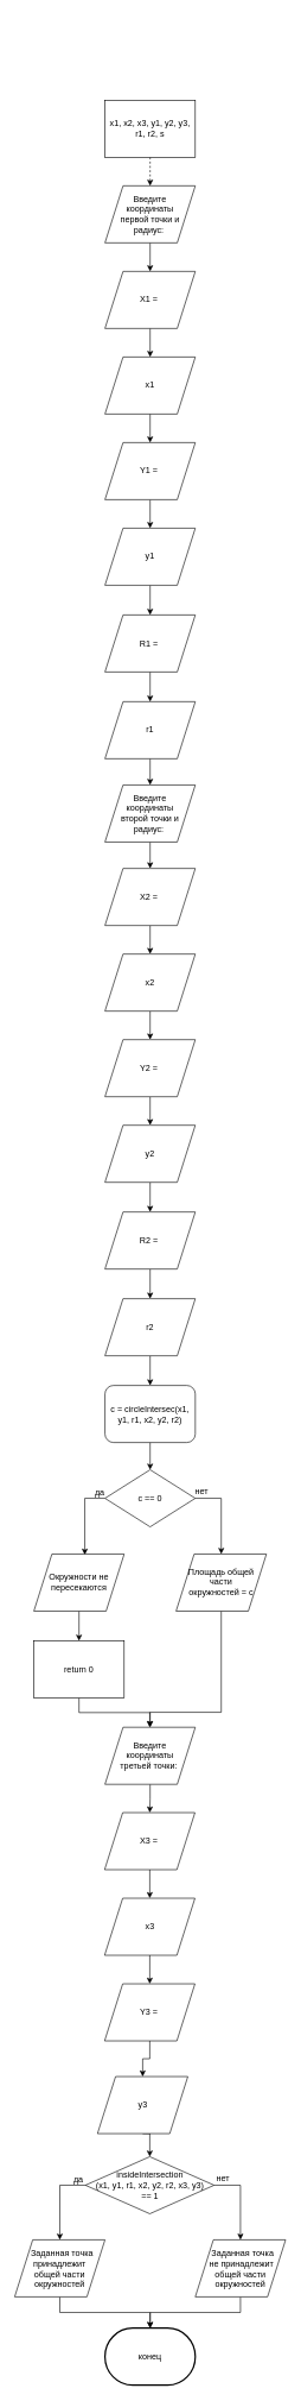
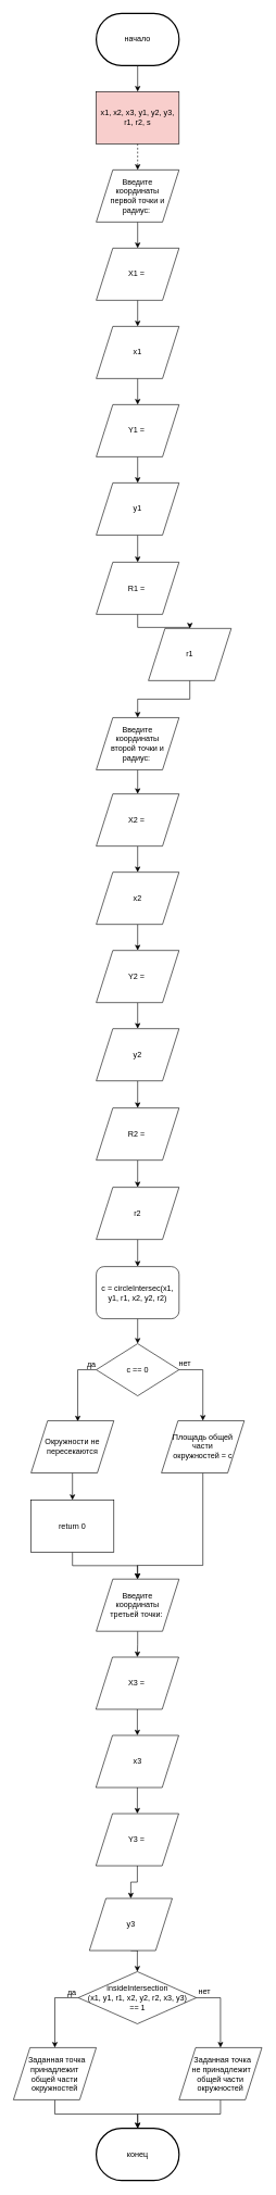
  <mxCell id="0" />
  <mxCell id="1" parent="0" />
+ <mxCell id="2" style="edgeStyle=orthogonalEdgeStyle;rounded=0;orthogonalLoop=1;jettySize=auto;html=1;exitX=0.5;exitY=1;exitDx=0;exitDy=0;exitPerimeter=0;entryX=0.5;entryY=0;entryDx=0;entryDy=0;" edge="1" parent="1" source="3" target="5"><mxGeometry relative="1" as="geometry" /></mxCell>
+ <mxCell id="3" value="начало" style="strokeWidth=2;html=1;shape=mxgraph.flowchart.terminator;whiteSpace=wrap;" vertex="1" parent="1"><mxGeometry x="147" width="127" height="80" as="geometry" y="20" /></mxCell>
  <mxCell id="4" style="edgeStyle=orthogonalEdgeStyle;rounded=0;orthogonalLoop=1;jettySize=auto;html=1;exitX=0.5;exitY=1;exitDx=0;exitDy=0;entryX=0.5;entryY=0;entryDx=0;entryDy=0;dashed=1;" edge="1" parent="1" source="5" target="7"><mxGeometry relative="1" as="geometry" /></mxCell>
- <mxCell id="5" value="x1, x2, x3, y1, y2, y3, r1, r2, s" style="rounded=0;whiteSpace=wrap;html=1;" vertex="1" parent="1"><mxGeometry x="147" y="140" width="127" height="80" as="geometry" /></mxCell>
+ <mxCell id="5" value="x1, x2, x3, y1, y2, y3, r1, r2, s" style="rounded=0;whiteSpace=wrap;html=1;fillColor=#f8cecc;" vertex="1" parent="1"><mxGeometry x="147" y="140" width="127" height="80" as="geometry" /></mxCell>
  <mxCell id="6" style="edgeStyle=orthogonalEdgeStyle;rounded=0;orthogonalLoop=1;jettySize=auto;html=1;exitX=0.5;exitY=1;exitDx=0;exitDy=0;entryX=0.5;entryY=0;entryDx=0;entryDy=0;" edge="1" parent="1" source="7" target="9"><mxGeometry relative="1" as="geometry" /></mxCell>
  <mxCell id="7" value="Введите &lt;br&gt;координаты &lt;br&gt;первой точки и радиус:&amp;nbsp;" style="shape=parallelogram;perimeter=parallelogramPerimeter;whiteSpace=wrap;html=1;" vertex="1" parent="1"><mxGeometry x="147" y="260" width="127" height="80" as="geometry" /></mxCell>
  <mxCell id="8" style="edgeStyle=orthogonalEdgeStyle;rounded=0;orthogonalLoop=1;jettySize=auto;html=1;exitX=0.5;exitY=1;exitDx=0;exitDy=0;entryX=0.5;entryY=0;entryDx=0;entryDy=0;" edge="1" parent="1" source="9" target="11"><mxGeometry relative="1" as="geometry" /></mxCell>
  <mxCell id="9" value="X1 =&amp;nbsp;" style="shape=parallelogram;perimeter=parallelogramPerimeter;whiteSpace=wrap;html=1;" vertex="1" parent="1"><mxGeometry x="147" y="380" width="127" height="80" as="geometry" /></mxCell>
  <mxCell id="10" style="edgeStyle=orthogonalEdgeStyle;rounded=0;orthogonalLoop=1;jettySize=auto;html=1;exitX=0.5;exitY=1;exitDx=0;exitDy=0;entryX=0.5;entryY=0;entryDx=0;entryDy=0;" edge="1" parent="1" source="11" target="13"><mxGeometry relative="1" as="geometry" /></mxCell>
  <mxCell id="11" value="x1" style="shape=parallelogram;perimeter=parallelogramPerimeter;whiteSpace=wrap;html=1;" vertex="1" parent="1"><mxGeometry x="147" y="500" width="127" height="80" as="geometry" /></mxCell>
  <mxCell id="12" style="edgeStyle=orthogonalEdgeStyle;rounded=0;orthogonalLoop=1;jettySize=auto;html=1;exitX=0.5;exitY=1;exitDx=0;exitDy=0;" edge="1" parent="1" source="13" target="21"><mxGeometry relative="1" as="geometry" /></mxCell>
  <mxCell id="13" value="Y1 =&amp;nbsp;" style="shape=parallelogram;perimeter=parallelogramPerimeter;whiteSpace=wrap;html=1;" vertex="1" parent="1"><mxGeometry x="147" y="620" width="127" height="80" as="geometry" /></mxCell>
  <mxCell id="14" style="edgeStyle=orthogonalEdgeStyle;rounded=0;orthogonalLoop=1;jettySize=auto;html=1;exitX=0.5;exitY=1;exitDx=0;exitDy=0;entryX=0.5;entryY=0;entryDx=0;entryDy=0;" edge="1" parent="1" source="15" target="23"><mxGeometry relative="1" as="geometry" /></mxCell>
  <mxCell id="15" value="Введите &lt;br&gt;координаты &lt;br&gt;второй точки и радиус:&amp;nbsp;" style="shape=parallelogram;perimeter=parallelogramPerimeter;whiteSpace=wrap;html=1;" vertex="1" parent="1"><mxGeometry x="147" y="1100" width="127" height="80" as="geometry" /></mxCell>
  <mxCell id="16" style="edgeStyle=orthogonalEdgeStyle;rounded=0;orthogonalLoop=1;jettySize=auto;html=1;exitX=0.5;exitY=1;exitDx=0;exitDy=0;entryX=0.5;entryY=0;entryDx=0;entryDy=0;" edge="1" parent="1" source="17" target="15"><mxGeometry relative="1" as="geometry" /></mxCell>
- <mxCell id="17" value="r1" style="shape=parallelogram;perimeter=parallelogramPerimeter;whiteSpace=wrap;html=1;" vertex="1" parent="1"><mxGeometry x="147" y="983.2" width="127" height="80" as="geometry" /></mxCell>
+ <mxCell id="17" value="r1" style="shape=parallelogram;perimeter=parallelogramPerimeter;whiteSpace=wrap;html=1;" vertex="1" parent="1"><mxGeometry x="227" y="963.2" width="127" height="80" as="geometry" /></mxCell>
  <mxCell id="18" style="edgeStyle=orthogonalEdgeStyle;rounded=0;orthogonalLoop=1;jettySize=auto;html=1;exitX=0.5;exitY=1;exitDx=0;exitDy=0;entryX=0.5;entryY=0;entryDx=0;entryDy=0;" edge="1" parent="1" source="19" target="17"><mxGeometry relative="1" as="geometry" /></mxCell>
  <mxCell id="19" value="R1 =&amp;nbsp;" style="shape=parallelogram;perimeter=parallelogramPerimeter;whiteSpace=wrap;html=1;" vertex="1" parent="1"><mxGeometry x="147" y="861.6" width="127" height="80" as="geometry" /></mxCell>
  <mxCell id="20" style="edgeStyle=orthogonalEdgeStyle;rounded=0;orthogonalLoop=1;jettySize=auto;html=1;exitX=0.5;exitY=1;exitDx=0;exitDy=0;entryX=0.5;entryY=0;entryDx=0;entryDy=0;" edge="1" parent="1" source="21" target="19"><mxGeometry relative="1" as="geometry" /></mxCell>
  <mxCell id="21" value="y1" style="shape=parallelogram;perimeter=parallelogramPerimeter;whiteSpace=wrap;html=1;" vertex="1" parent="1"><mxGeometry x="147" y="740" width="127" height="80" as="geometry" /></mxCell>
  <mxCell id="22" style="edgeStyle=orthogonalEdgeStyle;rounded=0;orthogonalLoop=1;jettySize=auto;html=1;exitX=0.5;exitY=1;exitDx=0;exitDy=0;entryX=0.5;entryY=0;entryDx=0;entryDy=0;" edge="1" parent="1" source="23" target="25"><mxGeometry relative="1" as="geometry" /></mxCell>
  <mxCell id="23" value="X2 =&amp;nbsp;" style="shape=parallelogram;perimeter=parallelogramPerimeter;whiteSpace=wrap;html=1;" vertex="1" parent="1"><mxGeometry x="147" y="1217" width="127" height="80" as="geometry" /></mxCell>
  <mxCell id="24" style="edgeStyle=orthogonalEdgeStyle;rounded=0;orthogonalLoop=1;jettySize=auto;html=1;exitX=0.5;exitY=1;exitDx=0;exitDy=0;entryX=0.5;entryY=0;entryDx=0;entryDy=0;" edge="1" parent="1" source="25" target="27"><mxGeometry relative="1" as="geometry" /></mxCell>
  <mxCell id="25" value="x2" style="shape=parallelogram;perimeter=parallelogramPerimeter;whiteSpace=wrap;html=1;" vertex="1" parent="1"><mxGeometry x="147" y="1337" width="127" height="80" as="geometry" /></mxCell>
  <mxCell id="26" style="edgeStyle=orthogonalEdgeStyle;rounded=0;orthogonalLoop=1;jettySize=auto;html=1;exitX=0.5;exitY=1;exitDx=0;exitDy=0;" edge="1" parent="1" source="27" target="33"><mxGeometry relative="1" as="geometry" /></mxCell>
  <mxCell id="27" value="Y2 =&amp;nbsp;" style="shape=parallelogram;perimeter=parallelogramPerimeter;whiteSpace=wrap;html=1;" vertex="1" parent="1"><mxGeometry x="147" y="1457" width="127" height="80" as="geometry" /></mxCell>
  <mxCell id="28" style="edgeStyle=orthogonalEdgeStyle;rounded=0;orthogonalLoop=1;jettySize=auto;html=1;exitX=0.5;exitY=1;exitDx=0;exitDy=0;" edge="1" parent="1" source="29" target="35"><mxGeometry relative="1" as="geometry" /></mxCell>
  <mxCell id="29" value="r2" style="shape=parallelogram;perimeter=parallelogramPerimeter;whiteSpace=wrap;html=1;" vertex="1" parent="1"><mxGeometry x="147" y="1820.2" width="127" height="80" as="geometry" /></mxCell>
  <mxCell id="30" style="edgeStyle=orthogonalEdgeStyle;rounded=0;orthogonalLoop=1;jettySize=auto;html=1;exitX=0.5;exitY=1;exitDx=0;exitDy=0;entryX=0.5;entryY=0;entryDx=0;entryDy=0;" edge="1" parent="1" source="31" target="29"><mxGeometry relative="1" as="geometry" /></mxCell>
  <mxCell id="31" value="R2 =&amp;nbsp;" style="shape=parallelogram;perimeter=parallelogramPerimeter;whiteSpace=wrap;html=1;" vertex="1" parent="1"><mxGeometry x="147" y="1698.6" width="127" height="80" as="geometry" /></mxCell>
  <mxCell id="32" style="edgeStyle=orthogonalEdgeStyle;rounded=0;orthogonalLoop=1;jettySize=auto;html=1;exitX=0.5;exitY=1;exitDx=0;exitDy=0;entryX=0.5;entryY=0;entryDx=0;entryDy=0;" edge="1" parent="1" source="33" target="31"><mxGeometry relative="1" as="geometry" /></mxCell>
  <mxCell id="33" value="y2" style="shape=parallelogram;perimeter=parallelogramPerimeter;whiteSpace=wrap;html=1;" vertex="1" parent="1"><mxGeometry x="147" y="1577" width="127" height="80" as="geometry" /></mxCell>
  <mxCell id="34" style="edgeStyle=orthogonalEdgeStyle;rounded=0;orthogonalLoop=1;jettySize=auto;html=1;exitX=0.5;exitY=1;exitDx=0;exitDy=0;entryX=0.5;entryY=0;entryDx=0;entryDy=0;" edge="1" parent="1" source="35" target="38"><mxGeometry relative="1" as="geometry" /></mxCell>
  <mxCell id="35" value="c = circleIntersec(x1, y1, r1, x2, y2, r2)" style="whiteSpace=wrap;html=1;rounded=1;" vertex="1" parent="1"><mxGeometry x="147" y="1941.8" width="127" height="80" as="geometry" /></mxCell>
  <mxCell id="36" style="edgeStyle=orthogonalEdgeStyle;rounded=0;orthogonalLoop=1;jettySize=auto;html=1;exitX=0;exitY=0.5;exitDx=0;exitDy=0;entryX=0.564;entryY=0.013;entryDx=0;entryDy=0;entryPerimeter=0;" edge="1" parent="1" source="38" target="40"><mxGeometry relative="1" as="geometry" /></mxCell>
  <mxCell id="37" style="edgeStyle=orthogonalEdgeStyle;rounded=0;orthogonalLoop=1;jettySize=auto;html=1;exitX=1;exitY=0.5;exitDx=0;exitDy=0;" edge="1" parent="1" source="38" target="45"><mxGeometry relative="1" as="geometry" /></mxCell>
  <mxCell id="38" value="c == 0" style="rhombus;whiteSpace=wrap;html=1;" vertex="1" parent="1"><mxGeometry x="147" y="2060" width="127" height="80" as="geometry" /></mxCell>
  <mxCell id="39" style="edgeStyle=orthogonalEdgeStyle;rounded=0;orthogonalLoop=1;jettySize=auto;html=1;exitX=0.5;exitY=1;exitDx=0;exitDy=0;entryX=0.5;entryY=0;entryDx=0;entryDy=0;" edge="1" parent="1" source="40" target="43"><mxGeometry relative="1" as="geometry" /></mxCell>
  <mxCell id="40" value="Окружности не пересекаются" style="shape=parallelogram;perimeter=parallelogramPerimeter;whiteSpace=wrap;html=1;" vertex="1" parent="1"><mxGeometry x="47" y="2178.2" width="127" height="80" as="geometry" /></mxCell>
  <mxCell id="41" value="да" style="text;html=1;resizable=0;points=[];autosize=1;align=left;verticalAlign=top;spacingTop=-4;" vertex="1" parent="1"><mxGeometry x="131" y="2083" width="30" height="20" as="geometry" /></mxCell>
  <mxCell id="42" style="edgeStyle=orthogonalEdgeStyle;rounded=0;orthogonalLoop=1;jettySize=auto;html=1;exitX=0.5;exitY=1;exitDx=0;exitDy=0;entryX=0.5;entryY=0;entryDx=0;entryDy=0;" edge="1" parent="1" source="43" target="48"><mxGeometry relative="1" as="geometry"><mxPoint x="217" y="2420" as="targetPoint" /></mxGeometry></mxCell>
  <mxCell id="43" value="return 0" style="rounded=0;whiteSpace=wrap;html=1;" vertex="1" parent="1"><mxGeometry x="47" y="2299.8" width="127" height="80" as="geometry" /></mxCell>
  <mxCell id="44" style="edgeStyle=orthogonalEdgeStyle;rounded=0;orthogonalLoop=1;jettySize=auto;html=1;exitX=0.5;exitY=1;exitDx=0;exitDy=0;" edge="1" parent="1" source="45" target="48"><mxGeometry relative="1" as="geometry"><Array as="points"><mxPoint x="310" y="2400" /><mxPoint x="210" y="2400" /></Array></mxGeometry></mxCell>
  <mxCell id="45" value="Площадь общей части &lt;br&gt;окружностей = с" style="shape=parallelogram;perimeter=parallelogramPerimeter;whiteSpace=wrap;html=1;" vertex="1" parent="1"><mxGeometry x="247" y="2178.2" width="127" height="80" as="geometry" /></mxCell>
  <mxCell id="46" value="нет" style="text;html=1;resizable=0;points=[];autosize=1;align=left;verticalAlign=top;spacingTop=-4;" vertex="1" parent="1"><mxGeometry x="272" y="2080" width="30" height="20" as="geometry" /></mxCell>
  <mxCell id="47" style="edgeStyle=orthogonalEdgeStyle;rounded=0;orthogonalLoop=1;jettySize=auto;html=1;exitX=0.5;exitY=1;exitDx=0;exitDy=0;" edge="1" parent="1" source="48" target="50"><mxGeometry relative="1" as="geometry" /></mxCell>
  <mxCell id="48" value="Введите &lt;br&gt;координаты &lt;br&gt;третьей точки:&amp;nbsp;" style="shape=parallelogram;perimeter=parallelogramPerimeter;whiteSpace=wrap;html=1;" vertex="1" parent="1"><mxGeometry x="147" y="2421" width="127" height="80" as="geometry" /></mxCell>
  <mxCell id="49" style="edgeStyle=orthogonalEdgeStyle;rounded=0;orthogonalLoop=1;jettySize=auto;html=1;exitX=0.5;exitY=1;exitDx=0;exitDy=0;entryX=0.5;entryY=0;entryDx=0;entryDy=0;" edge="1" parent="1" source="50" target="52"><mxGeometry relative="1" as="geometry" /></mxCell>
  <mxCell id="50" value="X3 =&amp;nbsp;" style="shape=parallelogram;perimeter=parallelogramPerimeter;whiteSpace=wrap;html=1;" vertex="1" parent="1"><mxGeometry x="146.5" y="2540.667" width="127" height="80" as="geometry" /></mxCell>
  <mxCell id="51" style="edgeStyle=orthogonalEdgeStyle;rounded=0;orthogonalLoop=1;jettySize=auto;html=1;exitX=0.5;exitY=1;exitDx=0;exitDy=0;entryX=0.5;entryY=0;entryDx=0;entryDy=0;" edge="1" parent="1" source="52" target="54"><mxGeometry relative="1" as="geometry" /></mxCell>
  <mxCell id="52" value="x3" style="shape=parallelogram;perimeter=parallelogramPerimeter;whiteSpace=wrap;html=1;" vertex="1" parent="1"><mxGeometry x="146.5" y="2660.667" width="127" height="80" as="geometry" /></mxCell>
  <mxCell id="53" style="edgeStyle=orthogonalEdgeStyle;rounded=0;orthogonalLoop=1;jettySize=auto;html=1;exitX=0.5;exitY=1;exitDx=0;exitDy=0;" edge="1" parent="1" source="54" target="56"><mxGeometry relative="1" as="geometry" /></mxCell>
  <mxCell id="54" value="Y3 =&amp;nbsp;" style="shape=parallelogram;perimeter=parallelogramPerimeter;whiteSpace=wrap;html=1;" vertex="1" parent="1"><mxGeometry x="146.5" y="2780.667" width="127" height="80" as="geometry" /></mxCell>
  <mxCell id="55" style="edgeStyle=orthogonalEdgeStyle;rounded=0;orthogonalLoop=1;jettySize=auto;html=1;exitX=0.5;exitY=1;exitDx=0;exitDy=0;entryX=0.5;entryY=0;entryDx=0;entryDy=0;" edge="1" parent="1" source="56" target="59"><mxGeometry relative="1" as="geometry" /></mxCell>
  <mxCell id="56" value="y3" style="shape=parallelogram;perimeter=parallelogramPerimeter;whiteSpace=wrap;html=1;" vertex="1" parent="1"><mxGeometry x="136.5" y="2910.667" width="127" height="80" as="geometry" /></mxCell>
  <mxCell id="57" style="edgeStyle=orthogonalEdgeStyle;rounded=0;orthogonalLoop=1;jettySize=auto;html=1;exitX=0;exitY=0.5;exitDx=0;exitDy=0;entryX=0.5;entryY=0;entryDx=0;entryDy=0;" edge="1" parent="1" source="59" target="61"><mxGeometry relative="1" as="geometry" /></mxCell>
  <mxCell id="58" style="edgeStyle=orthogonalEdgeStyle;rounded=0;orthogonalLoop=1;jettySize=auto;html=1;exitX=1;exitY=0.5;exitDx=0;exitDy=0;entryX=0.5;entryY=0;entryDx=0;entryDy=0;" edge="1" parent="1" source="59" target="63"><mxGeometry relative="1" as="geometry" /></mxCell>
  <mxCell id="59" value="insideIntersection&lt;br&gt;(x1, y1, r1, x2, y2, r2, x3, y3) &lt;br&gt;== 1" style="rhombus;whiteSpace=wrap;html=1;" vertex="1" parent="1"><mxGeometry x="119.5" y="3023" width="181" height="80" as="geometry" /></mxCell>
  <mxCell id="60" style="edgeStyle=orthogonalEdgeStyle;rounded=0;orthogonalLoop=1;jettySize=auto;html=1;exitX=0.5;exitY=1;exitDx=0;exitDy=0;" edge="1" parent="1" source="61" target="66"><mxGeometry relative="1" as="geometry" /></mxCell>
  <mxCell id="61" value="&amp;nbsp; Заданная точка принадлежит &lt;br&gt;общей части окружностей" style="shape=parallelogram;perimeter=parallelogramPerimeter;whiteSpace=wrap;html=1;" vertex="1" parent="1"><mxGeometry x="20" y="3139.533" width="127" height="80" as="geometry" /></mxCell>
  <mxCell id="62" style="edgeStyle=orthogonalEdgeStyle;rounded=0;orthogonalLoop=1;jettySize=auto;html=1;exitX=0.5;exitY=1;exitDx=0;exitDy=0;entryX=0.5;entryY=0;entryDx=0;entryDy=0;entryPerimeter=0;" edge="1" parent="1" source="63" target="66"><mxGeometry relative="1" as="geometry" /></mxCell>
  <mxCell id="63" value="&amp;nbsp; Заданная точка&lt;br&gt;&amp;nbsp;не принадлежит &lt;br&gt;общей части окружностей" style="shape=parallelogram;perimeter=parallelogramPerimeter;whiteSpace=wrap;html=1;" vertex="1" parent="1"><mxGeometry x="274" y="3139.533" width="127" height="80" as="geometry" /></mxCell>
  <mxCell id="64" value="да" style="text;html=1;resizable=0;points=[];autosize=1;align=left;verticalAlign=top;spacingTop=-4;" vertex="1" parent="1"><mxGeometry x="101" y="3045" width="30" height="20" as="geometry" /></mxCell>
  <mxCell id="65" value="нет" style="text;html=1;resizable=0;points=[];autosize=1;align=left;verticalAlign=top;spacingTop=-4;" vertex="1" parent="1"><mxGeometry x="302" y="3043" width="30" height="20" as="geometry" /></mxCell>
  <mxCell id="66" value="конец" style="strokeWidth=2;html=1;shape=mxgraph.flowchart.terminator;whiteSpace=wrap;" vertex="1" parent="1"><mxGeometry x="147" y="3263.333" width="127" height="80" as="geometry" /></mxCell>
